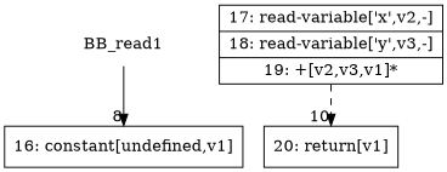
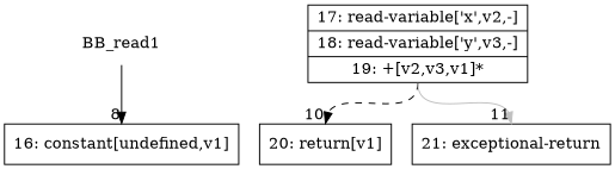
  digraph {
    rankdir=TD
    node [shape=record]
    edge [headport=n style=solid tailport=s]
    n1 [label=BB_read1 shape=none]
    n2 [label="{16: constant[undefined,v1]}"]
    n3 [label="{17: read-variable['x',v2,-]|18: read-variable['y',v3,-]|19: +[v2,v3,v1]*}"]
    n4 [label="{20: return[v1]}"]
+   n5 [label="{21: exceptional-return}"]
    n1 -> n2 [headlabel="    8"]
    n3 -> n4 [headlabel="      10" style=dashed]
+   n3 -> n5 [color=gray headlabel="      11"]
  }
